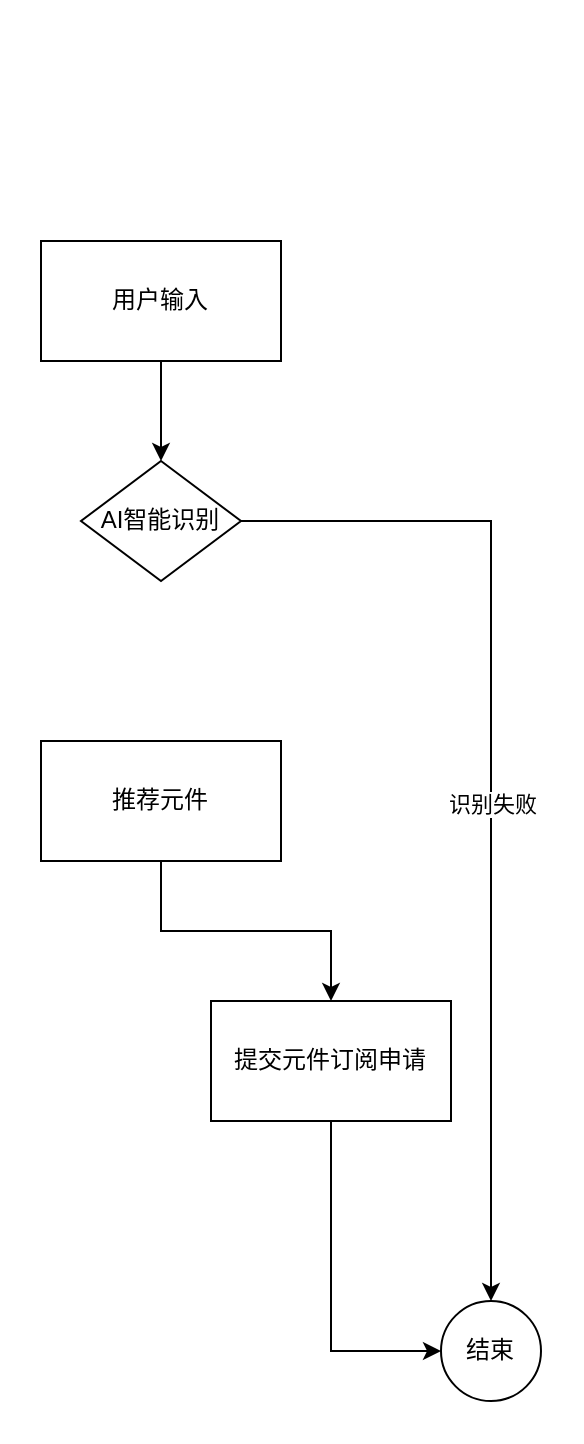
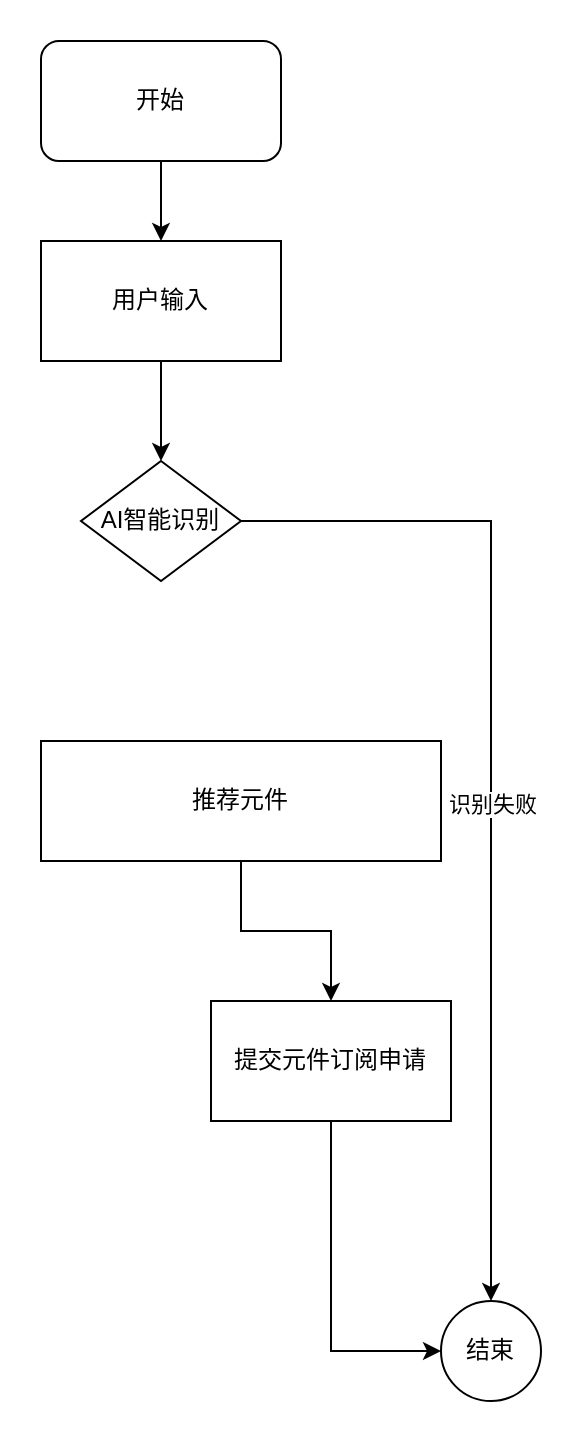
  <mxCell id="0" />
  <mxCell id="1" parent="0" />
  <mxCell id="2" value="" style="edgeStyle=orthogonalEdgeStyle;rounded=0;orthogonalLoop=1;jettySize=auto;html=1;" edge="1" parent="1" source="3"><mxGeometry relative="1" as="geometry"><mxPoint x="80" y="230" as="targetPoint" /></mxGeometry></mxCell>
  <mxCell id="3" value="用户输入" style="rounded=0;whiteSpace=wrap;html=1;" vertex="1" parent="1"><mxGeometry x="20" y="120" width="120" height="60" as="geometry" /></mxCell>
+ <mxCell id="4" value="" style="edgeStyle=orthogonalEdgeStyle;rounded=0;orthogonalLoop=1;jettySize=auto;html=1;" edge="1" parent="1" source="5" target="3"><mxGeometry relative="1" as="geometry" /></mxCell>
+ <mxCell id="5" value="开始" style="rounded=1;whiteSpace=wrap;html=1;" vertex="1" parent="1"><mxGeometry x="20" y="20" width="120" height="60" as="geometry" /></mxCell>
  <mxCell id="6" value="" style="edgeStyle=orthogonalEdgeStyle;rounded=0;orthogonalLoop=1;jettySize=auto;html=1;" edge="1" parent="1" source="8" target="9"><mxGeometry relative="1" as="geometry" /></mxCell>
  <mxCell id="7" value="识别失败" style="edgeLabel;html=1;align=center;verticalAlign=middle;resizable=0;points=[];" vertex="1" connectable="0" parent="6"><mxGeometry x="0.033" relative="1" as="geometry"><mxPoint as="offset" /></mxGeometry></mxCell>
  <mxCell id="8" value="AI智能识别" style="rhombus;whiteSpace=wrap;html=1;" vertex="1" parent="1"><mxGeometry x="40" y="230" width="80" height="60" as="geometry" /></mxCell>
  <mxCell id="9" value="结束" style="ellipse;whiteSpace=wrap;html=1;" vertex="1" parent="1"><mxGeometry x="220" y="650" width="50" height="50" as="geometry" /></mxCell>
  <mxCell id="10" value="" style="edgeStyle=orthogonalEdgeStyle;rounded=0;orthogonalLoop=1;jettySize=auto;html=1;" edge="1" parent="1" source="11" target="13"><mxGeometry relative="1" as="geometry" /></mxCell>
- <mxCell id="11" value="推荐元件" style="whiteSpace=wrap;html=1;" vertex="1" parent="1"><mxGeometry x="20" y="370" width="120" height="60" as="geometry" /></mxCell>
+ <mxCell id="11" value="推荐元件" style="whiteSpace=wrap;html=1;" vertex="1" parent="1"><mxGeometry x="20" y="370" width="200" height="60" as="geometry" /></mxCell>
  <mxCell id="12" value="" style="edgeStyle=orthogonalEdgeStyle;rounded=0;orthogonalLoop=1;jettySize=auto;html=1;entryX=0;entryY=0.5;entryDx=0;entryDy=0;exitX=0.5;exitY=1;exitDx=0;exitDy=0;" edge="1" parent="1" source="13" target="9"><mxGeometry relative="1" as="geometry"><mxPoint x="80" y="640" as="targetPoint" /></mxGeometry></mxCell>
  <mxCell id="13" value="提交元件订阅申请" style="whiteSpace=wrap;html=1;" vertex="1" parent="1"><mxGeometry x="105" y="500" width="120" height="60" as="geometry" /></mxCell>
